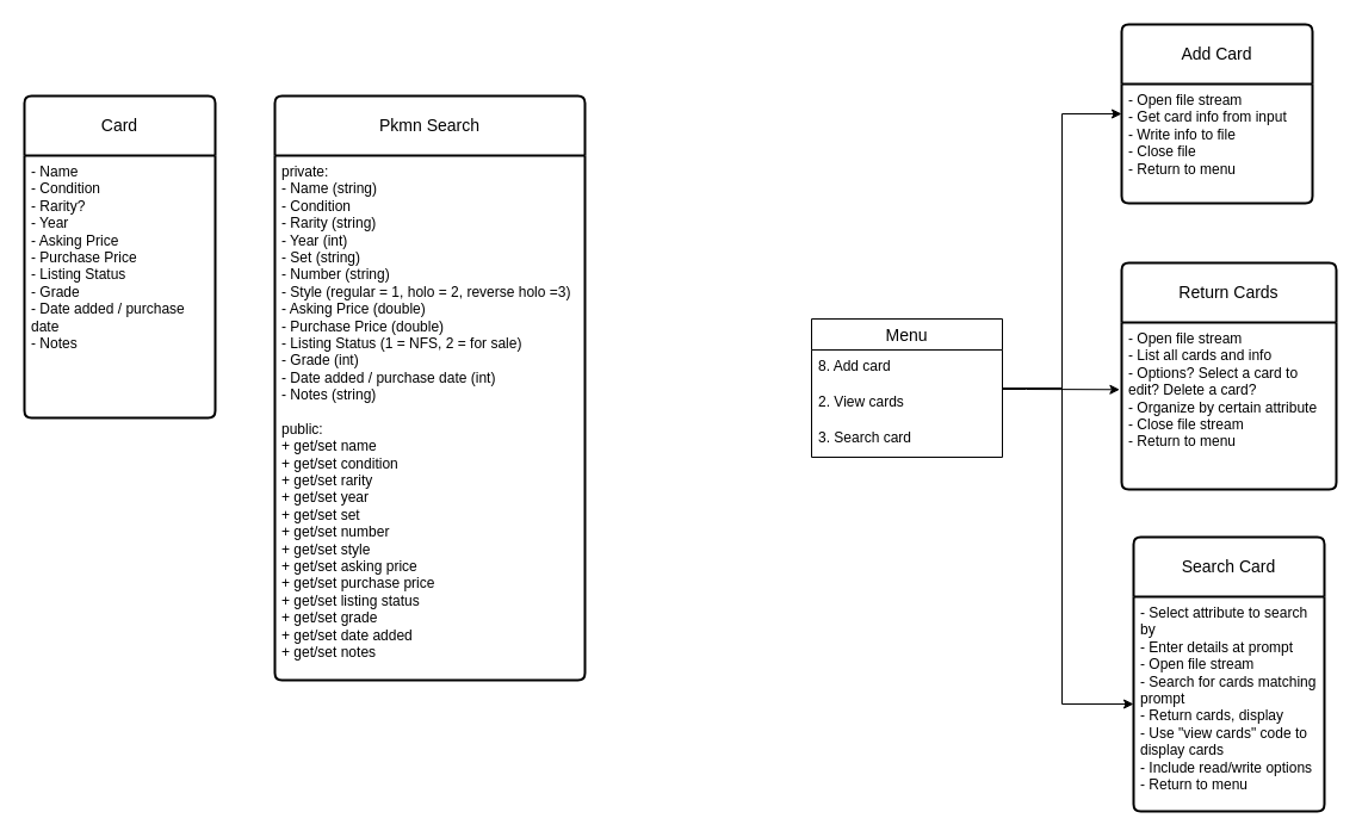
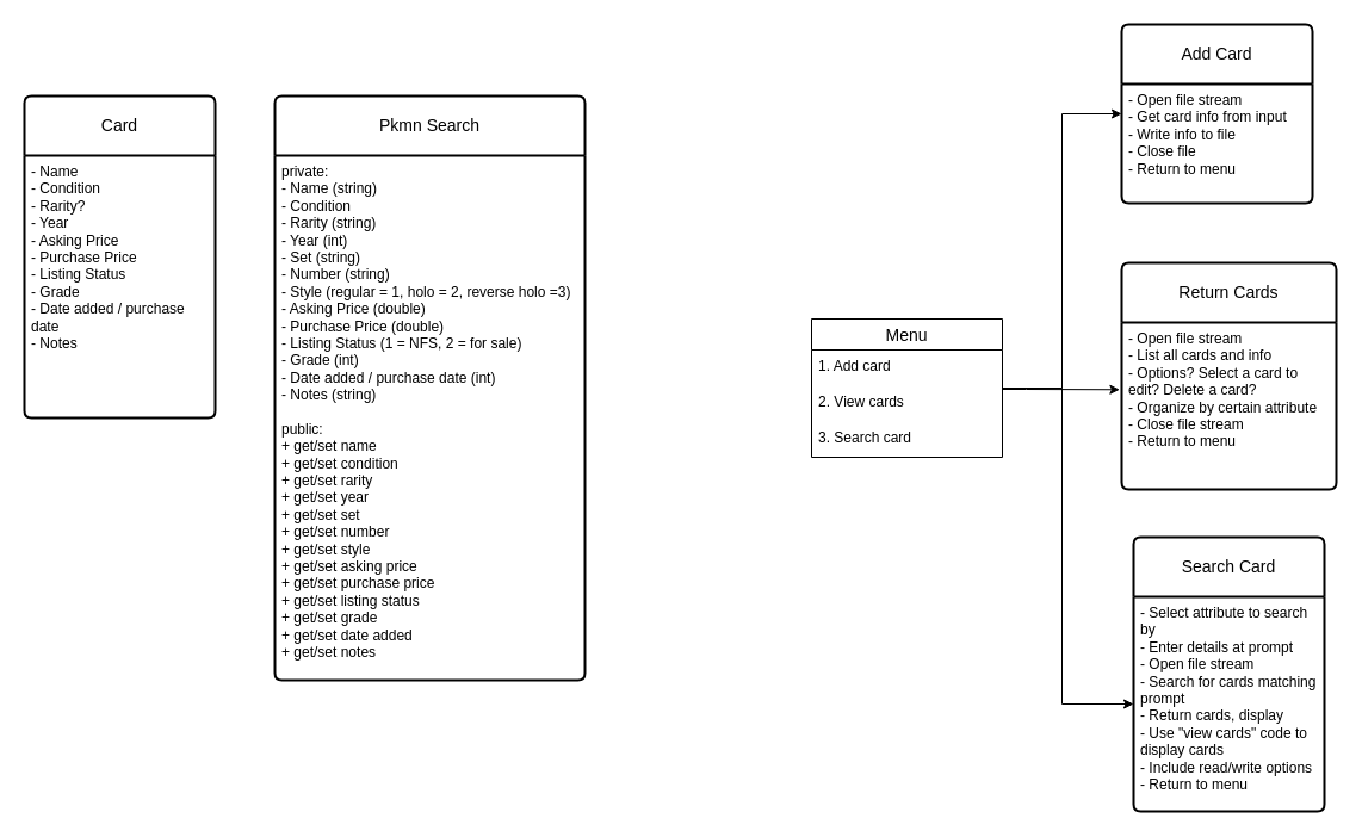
  <mxCell id="0" />
  <mxCell id="1" parent="0" />
  <mxCell id="2" value="Card" style="swimlane;childLayout=stackLayout;horizontal=1;startSize=50;horizontalStack=0;rounded=1;fontSize=14;fontStyle=0;strokeWidth=2;resizeParent=0;resizeLast=1;shadow=0;dashed=0;align=center;arcSize=4;whiteSpace=wrap;html=1;" vertex="1" parent="1"><mxGeometry x="20" y="80" width="160" height="270" as="geometry"><mxRectangle x="220" y="90" width="70" height="50" as="alternateBounds" /></mxGeometry></mxCell>
  <mxCell id="3" value="- Name&lt;div&gt;- Condition&lt;/div&gt;&lt;div&gt;- Rarity?&lt;/div&gt;&lt;div&gt;- Year&lt;/div&gt;&lt;div&gt;- Asking Price&lt;/div&gt;&lt;div&gt;- Purchase Price&lt;/div&gt;&lt;div&gt;- Listing Status&lt;/div&gt;&lt;div&gt;- Grade&lt;/div&gt;&lt;div&gt;- Date added / purchase date&lt;/div&gt;&lt;div&gt;- Notes&lt;/div&gt;" style="align=left;strokeColor=none;fillColor=none;spacingLeft=4;spacingRight=4;fontSize=12;verticalAlign=top;resizable=0;rotatable=0;part=1;html=1;whiteSpace=wrap;" vertex="1" parent="2"><mxGeometry y="50" width="160" height="220" as="geometry" /></mxCell>
  <mxCell id="4" value="Pkmn Search" style="swimlane;childLayout=stackLayout;horizontal=1;startSize=50;horizontalStack=0;rounded=1;fontSize=14;fontStyle=0;strokeWidth=2;resizeParent=0;resizeLast=1;shadow=0;dashed=0;align=center;arcSize=4;whiteSpace=wrap;html=1;swimlaneLine=1;gradientColor=none;glass=0;" vertex="1" parent="1"><mxGeometry x="230" y="80" width="260" height="490" as="geometry"><mxRectangle x="220" y="230" width="70" height="50" as="alternateBounds" /></mxGeometry></mxCell>
  <mxCell id="5" value="&lt;div&gt;private:&lt;/div&gt;- Name (string)&lt;div&gt;- Condition&lt;br&gt;&lt;div&gt;- Rarity (string)&lt;/div&gt;&lt;div&gt;- Year (int)&lt;/div&gt;&lt;div&gt;- Set (string)&lt;/div&gt;&lt;div&gt;- Number (string)&lt;/div&gt;&lt;div&gt;- Style (regular = 1, holo = 2, reverse holo =3)&lt;/div&gt;&lt;div&gt;- Asking Price (double)&lt;/div&gt;&lt;div&gt;- Purchase Price (double)&lt;/div&gt;&lt;div&gt;- Listing Status (1 = NFS, 2 = for sale)&lt;/div&gt;&lt;div&gt;- Grade (int)&lt;/div&gt;&lt;div&gt;- Date added / purchase date (int)&lt;/div&gt;&lt;div&gt;- Notes (string)&lt;/div&gt;&lt;div&gt;&lt;br&gt;&lt;/div&gt;&lt;/div&gt;&lt;div&gt;public:&lt;/div&gt;&lt;div&gt;+ get/set name&lt;/div&gt;&lt;div&gt;+ get/set condition&lt;/div&gt;&lt;div&gt;+ get/set rarity&lt;/div&gt;&lt;div&gt;+ get/set year&lt;/div&gt;&lt;div&gt;+ get/set set&lt;/div&gt;&lt;div&gt;+ get/set number&lt;/div&gt;&lt;div&gt;+ get/set style&lt;/div&gt;&lt;div&gt;+ get/set asking price&lt;/div&gt;&lt;div&gt;+ get/set purchase price&lt;/div&gt;&lt;div&gt;+ get/set listing status&lt;/div&gt;&lt;div&gt;+ get/set grade&lt;/div&gt;&lt;div&gt;+ get/set date added&lt;/div&gt;&lt;div&gt;+ get/set notes&lt;/div&gt;" style="align=left;strokeColor=none;fillColor=none;spacingLeft=4;spacingRight=4;fontSize=12;verticalAlign=top;resizable=0;rotatable=0;part=1;html=1;whiteSpace=wrap;" vertex="1" parent="4"><mxGeometry y="50" width="260" height="440" as="geometry" /></mxCell>
  <mxCell id="6" style="edgeStyle=orthogonalEdgeStyle;rounded=0;orthogonalLoop=1;jettySize=auto;html=1;entryX=0;entryY=0.25;entryDx=0;entryDy=0;" edge="1" parent="1" source="8" target="13"><mxGeometry relative="1" as="geometry" /></mxCell>
  <mxCell id="7" style="edgeStyle=orthogonalEdgeStyle;rounded=0;orthogonalLoop=1;jettySize=auto;html=1;entryX=0;entryY=0.5;entryDx=0;entryDy=0;" edge="1" parent="1" source="8" target="17"><mxGeometry relative="1" as="geometry"><Array as="points"><mxPoint x="890" y="325" /><mxPoint x="890" y="590" /></Array></mxGeometry></mxCell>
  <mxCell id="8" value="Menu" style="swimlane;fontStyle=0;childLayout=stackLayout;horizontal=1;startSize=26;horizontalStack=0;resizeParent=1;resizeParentMax=0;resizeLast=0;collapsible=1;marginBottom=0;align=center;fontSize=14;" vertex="1" parent="1"><mxGeometry x="680" y="267" width="160" height="116" as="geometry"><mxRectangle x="670" y="384" width="80" height="30" as="alternateBounds" /></mxGeometry></mxCell>
- <mxCell id="9" value="8. Add card" style="text;strokeColor=none;fillColor=none;spacingLeft=4;spacingRight=4;overflow=hidden;rotatable=0;points=[[0,0.5],[1,0.5]];portConstraint=eastwest;fontSize=12;whiteSpace=wrap;html=1;" vertex="1" parent="8"><mxGeometry y="26" width="160" height="30" as="geometry" /></mxCell>
+ <mxCell id="9" value="1. Add card" style="text;strokeColor=none;fillColor=none;spacingLeft=4;spacingRight=4;overflow=hidden;rotatable=0;points=[[0,0.5],[1,0.5]];portConstraint=eastwest;fontSize=12;whiteSpace=wrap;html=1;" vertex="1" parent="8"><mxGeometry y="26" width="160" height="30" as="geometry" /></mxCell>
  <mxCell id="10" value="2. View cards" style="text;strokeColor=none;fillColor=none;spacingLeft=4;spacingRight=4;overflow=hidden;rotatable=0;points=[[0,0.5],[1,0.5]];portConstraint=eastwest;fontSize=12;whiteSpace=wrap;html=1;" vertex="1" parent="8"><mxGeometry y="56" width="160" height="30" as="geometry" /></mxCell>
  <mxCell id="11" value="3. Search card&lt;div&gt;&lt;br&gt;&lt;/div&gt;" style="text;strokeColor=none;fillColor=none;spacingLeft=4;spacingRight=4;overflow=hidden;rotatable=0;points=[[0,0.5],[1,0.5]];portConstraint=eastwest;fontSize=12;whiteSpace=wrap;html=1;" vertex="1" parent="8"><mxGeometry y="86" width="160" height="30" as="geometry" /></mxCell>
  <mxCell id="12" value="Add Card" style="swimlane;childLayout=stackLayout;horizontal=1;startSize=50;horizontalStack=0;rounded=1;fontSize=14;fontStyle=0;strokeWidth=2;resizeParent=0;resizeLast=1;shadow=0;dashed=0;align=center;arcSize=4;whiteSpace=wrap;html=1;" vertex="1" parent="1"><mxGeometry x="940" y="20" width="160" height="150" as="geometry" /></mxCell>
  <mxCell id="13" value="- Open file stream&lt;div&gt;- Get card info from input&lt;/div&gt;&lt;div&gt;- Write info to file&lt;/div&gt;&lt;div&gt;- Close file&lt;/div&gt;&lt;div&gt;- Return to menu&lt;/div&gt;" style="align=left;strokeColor=none;fillColor=none;spacingLeft=4;spacingRight=4;fontSize=12;verticalAlign=top;resizable=0;rotatable=0;part=1;html=1;whiteSpace=wrap;" vertex="1" parent="12"><mxGeometry y="50" width="160" height="100" as="geometry" /></mxCell>
  <mxCell id="14" value="Return Cards" style="swimlane;childLayout=stackLayout;horizontal=1;startSize=50;horizontalStack=0;rounded=1;fontSize=14;fontStyle=0;strokeWidth=2;resizeParent=0;resizeLast=1;shadow=0;dashed=0;align=center;arcSize=4;whiteSpace=wrap;html=1;" vertex="1" parent="1"><mxGeometry x="940" y="220" width="180" height="190" as="geometry" /></mxCell>
  <mxCell id="15" value="- Open file stream&lt;div&gt;- List all cards and info&lt;/div&gt;&lt;div&gt;- Options? Select a card to edit? Delete a card?&lt;/div&gt;&lt;div&gt;- Organize by certain attribute&lt;/div&gt;&lt;div&gt;- Close file stream&lt;/div&gt;&lt;div&gt;- Return to menu&lt;/div&gt;" style="align=left;strokeColor=none;fillColor=none;spacingLeft=4;spacingRight=4;fontSize=12;verticalAlign=top;resizable=0;rotatable=0;part=1;html=1;whiteSpace=wrap;" vertex="1" parent="14"><mxGeometry y="50" width="180" height="140" as="geometry" /></mxCell>
  <mxCell id="16" value="Search Card" style="swimlane;childLayout=stackLayout;horizontal=1;startSize=50;horizontalStack=0;rounded=1;fontSize=14;fontStyle=0;strokeWidth=2;resizeParent=0;resizeLast=1;shadow=0;dashed=0;align=center;arcSize=4;whiteSpace=wrap;html=1;" vertex="1" parent="1"><mxGeometry x="950" y="450" width="160" height="230" as="geometry" /></mxCell>
  <mxCell id="17" value="- Select attribute to search by&lt;div&gt;- Enter details at prompt&lt;/div&gt;&lt;div&gt;- Open file stream&lt;/div&gt;&lt;div&gt;- Search for cards matching prompt&lt;/div&gt;&lt;div&gt;- Return cards, display&lt;/div&gt;&lt;div&gt;- Use &quot;view cards&quot; code to display cards&lt;/div&gt;&lt;div&gt;- Include read/write options&lt;/div&gt;&lt;div&gt;- Return to menu&lt;/div&gt;" style="align=left;strokeColor=none;fillColor=none;spacingLeft=4;spacingRight=4;fontSize=12;verticalAlign=top;resizable=0;rotatable=0;part=1;html=1;whiteSpace=wrap;" vertex="1" parent="16"><mxGeometry y="50" width="160" height="180" as="geometry" /></mxCell>
  <mxCell id="18" style="edgeStyle=orthogonalEdgeStyle;rounded=0;orthogonalLoop=1;jettySize=auto;html=1;entryX=-0.009;entryY=0.402;entryDx=0;entryDy=0;entryPerimeter=0;" edge="1" parent="1" source="8" target="15"><mxGeometry relative="1" as="geometry"><Array as="points"><mxPoint x="860" y="326" /><mxPoint x="860" y="326" /></Array></mxGeometry></mxCell>
